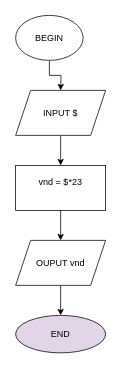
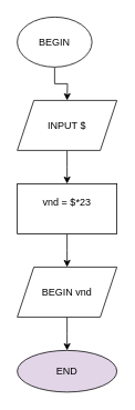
  <mxCell id="0" />
  <mxCell id="1" parent="0" />
  <mxCell id="2" style="edgeStyle=orthogonalEdgeStyle;rounded=0;orthogonalLoop=1;jettySize=auto;html=1;" edge="1" parent="1" source="3"><mxGeometry relative="1" as="geometry"><mxPoint x="80" y="120" as="targetPoint" /></mxGeometry></mxCell>
  <mxCell id="3" value="BEGIN" style="ellipse;whiteSpace=wrap;html=1;" vertex="1" parent="1"><mxGeometry x="20" y="20" width="90" height="60" as="geometry" /></mxCell>
  <mxCell id="4" style="edgeStyle=orthogonalEdgeStyle;rounded=0;orthogonalLoop=1;jettySize=auto;html=1;" edge="1" parent="1" source="5"><mxGeometry relative="1" as="geometry"><mxPoint x="80" y="220" as="targetPoint" /></mxGeometry></mxCell>
  <mxCell id="5" value="INPUT&lt;span&gt;&#09;&lt;/span&gt;$" style="shape=parallelogram;perimeter=parallelogramPerimeter;whiteSpace=wrap;html=1;fixedSize=1;" vertex="1" parent="1"><mxGeometry x="20" y="120" width="120" height="60" as="geometry" /></mxCell>
  <mxCell id="6" style="edgeStyle=orthogonalEdgeStyle;rounded=0;orthogonalLoop=1;jettySize=auto;html=1;" edge="1" parent="1" source="7"><mxGeometry relative="1" as="geometry"><mxPoint x="80" y="320" as="targetPoint" /></mxGeometry></mxCell>
  <mxCell id="7" value="&lt;div&gt;vnd = $*23&lt;/div&gt;&lt;div&gt;&lt;br&gt;&lt;/div&gt;" style="rounded=0;whiteSpace=wrap;html=1;" vertex="1" parent="1"><mxGeometry x="20" y="220" width="120" height="60" as="geometry" /></mxCell>
  <mxCell id="8" style="edgeStyle=orthogonalEdgeStyle;rounded=0;orthogonalLoop=1;jettySize=auto;html=1;" edge="1" parent="1" source="9"><mxGeometry relative="1" as="geometry"><mxPoint x="80" y="420" as="targetPoint" /></mxGeometry></mxCell>
- <mxCell id="9" value="&lt;div&gt;OUPUT vnd&lt;/div&gt;" style="shape=parallelogram;perimeter=parallelogramPerimeter;whiteSpace=wrap;html=1;fixedSize=1;" vertex="1" parent="1"><mxGeometry x="20" y="320" width="120" height="60" as="geometry" /></mxCell>
+ <mxCell id="9" value="&lt;div&gt;BEGIN vnd&lt;/div&gt;" style="shape=parallelogram;perimeter=parallelogramPerimeter;whiteSpace=wrap;html=1;fixedSize=1;" vertex="1" parent="1"><mxGeometry x="20" y="320" width="120" height="60" as="geometry" /></mxCell>
  <mxCell id="10" value="END" style="ellipse;whiteSpace=wrap;html=1;fillColor=#e1d5e7;" vertex="1" parent="1"><mxGeometry x="20" y="420" width="120" height="50" as="geometry" /></mxCell>
